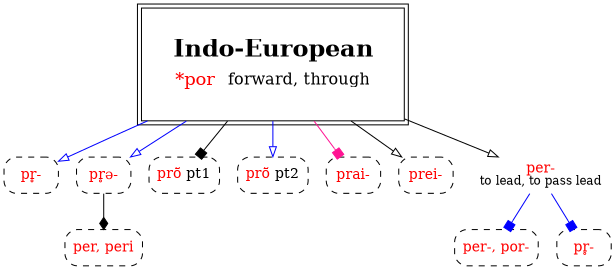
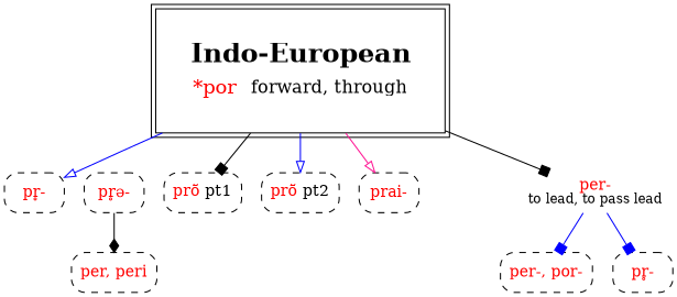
  strict digraph {
    node [shape=box style="dashed,rounded"]
    edge [arrowhead=onormal color=blue]
    n1 [label=<<table border="0"><tr><td colspan="2"><font point-size="24"><b>Indo-European</b></font></td></tr><tr><td><font point-size="18" color="red">*por</font></td><td><font point-size="16">forward, through</font></td></tr></table>> margin=.3 peripheries=2 style=""]
    n2 [label=<<font color="red">pr̥-</font>>]
    n3 [label=<<font color="red">pr̥ə-</font>>]
    n4 [label=<<font color="red">prō̆ </font>pt1>]
    n5 [label=<<font color="red">prō̆ </font>pt2>]
    n6 [label=<<font color="red">prai-</font>>]
-   n7 [label=<<font color="red">prei-</font>>]
    n8 [label=<<font color="red">per-</font><br/><font point-size="12">to lead, to pass lead</font>> shape=none style=""]
    n9 [label=<<font color="red">per, peri</font>>]
    n10 [label=<<font color="red">per-, por-</font>>]
    n11 [label=<<font color="red">pr̥-</font>>]
    n1 -> n2
-   n1 -> n3
    n1 -> n4 [arrowhead=box color=black]
    n1 -> n5
-   n1 -> n6 [arrowhead=box color=deeppink]
-   n1 -> n7 [color=black]
-   n1 -> n8 [color=black]
+   n1 -> n6 [color=deeppink]
+   n1 -> n8 [arrowhead=box color=black]
    n3 -> n9 [arrowhead=diamond color=black]
    n8 -> n10 [arrowhead=box]
    n8 -> n11 [arrowhead=box]
  }
